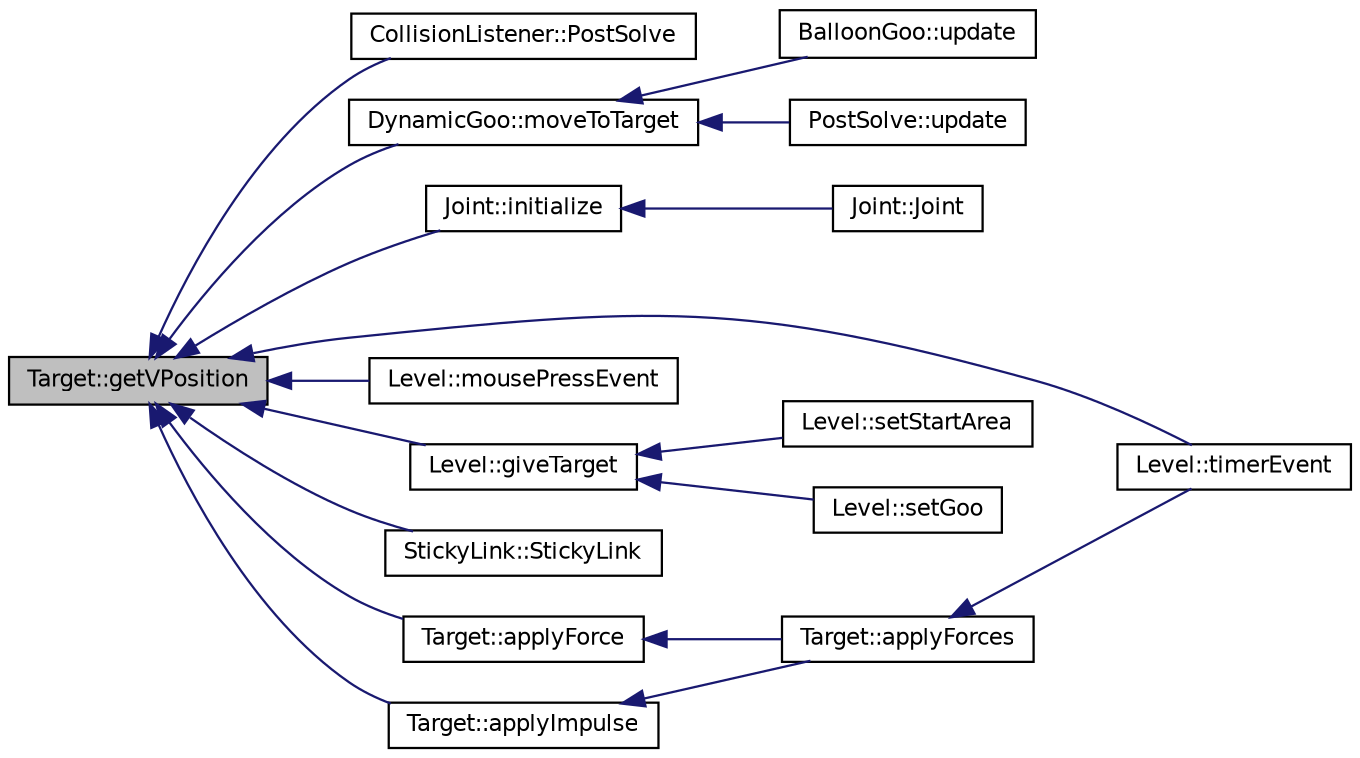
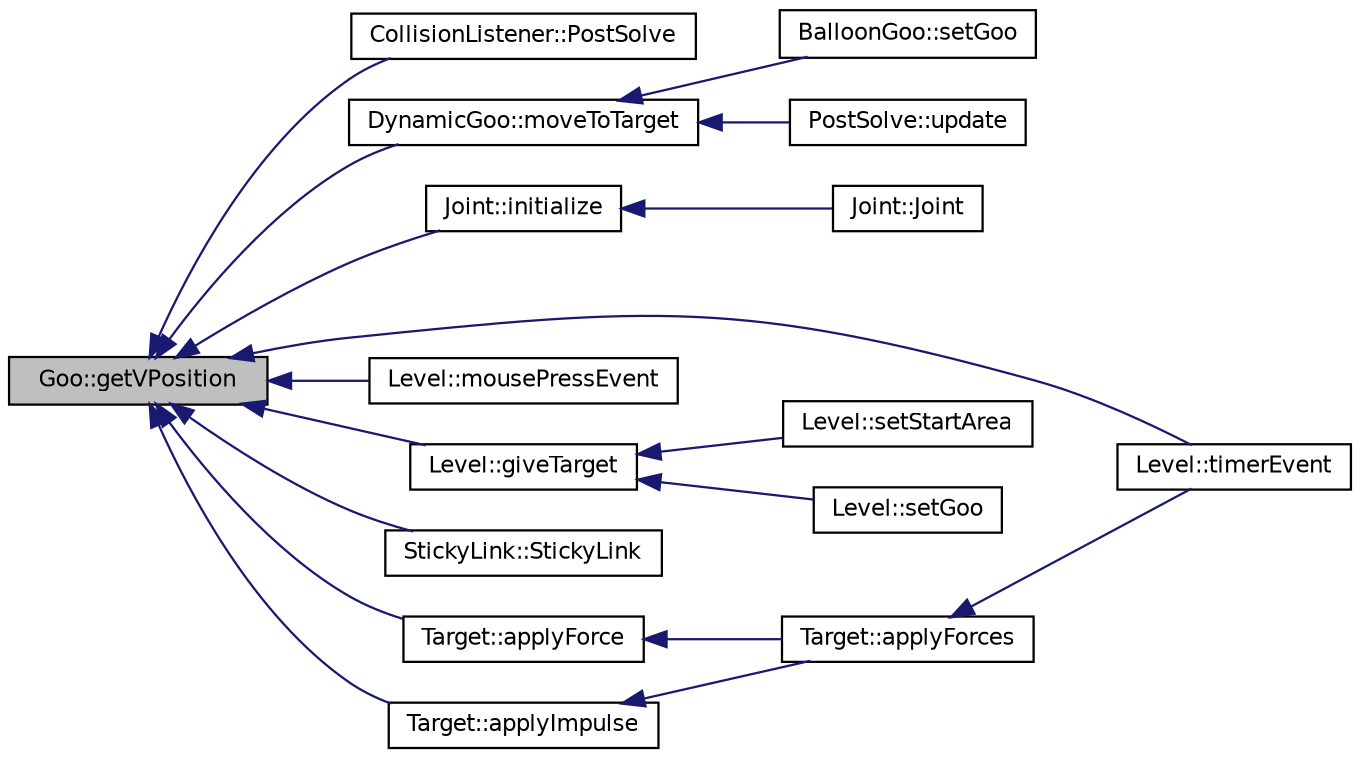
  digraph {
    rankdir=LR
    node [color=black fillcolor=white fontname=Helvetica fontsize=10 shape=record style=filled]
    edge [color=midnightblue dir=back fontname=Helvetica fontsize=10 labelfontname=Helvetica labelfontsize=10 style=solid]
-   n1 [fillcolor=grey75 fontcolor=black height=0.2 label="Target::getVPosition" width=0.4]
+   n1 [fillcolor=grey75 fontcolor=black height=0.2 label="Goo::getVPosition" width=0.4]
    n2 [height=0.2 label="CollisionListener::PostSolve" width=0.4]
    n3 [height=0.2 label="DynamicGoo::moveToTarget" width=0.4]
    n4 [height=0.2 label="Joint::initialize" width=0.4]
    n5 [height=0.2 label="Level::timerEvent" width=0.4]
    n6 [height=0.2 label="Level::mousePressEvent" width=0.4]
    n7 [height=0.2 label="Level::giveTarget" width=0.4]
    n8 [height=0.2 label="StickyLink::StickyLink" width=0.4]
    n9 [height=0.2 label="Target::applyForce" width=0.4]
    n10 [height=0.2 label="Target::applyImpulse" width=0.4]
-   n11 [height=0.2 label="BalloonGoo::update" width=0.4]
+   n11 [height=0.2 label="BalloonGoo::setGoo" width=0.4]
    n12 [height=0.2 label="PostSolve::update" width=0.4]
    n13 [height=0.2 label="Joint::Joint" width=0.4]
    n14 [height=0.2 label="Level::setStartArea" width=0.4]
    n15 [height=0.2 label="Level::setGoo" width=0.4]
    n16 [height=0.2 label="Target::applyForces" width=0.4]
    n1 -> n2
    n1 -> n3
    n1 -> n4
    n1 -> n5
    n1 -> n6
    n1 -> n7
    n1 -> n8
    n1 -> n9
    n1 -> n10
    n3 -> n11
    n3 -> n12
    n4 -> n13
    n7 -> n14
    n7 -> n15
    n9 -> n16
    n10 -> n16
    n16 -> n5
  }
